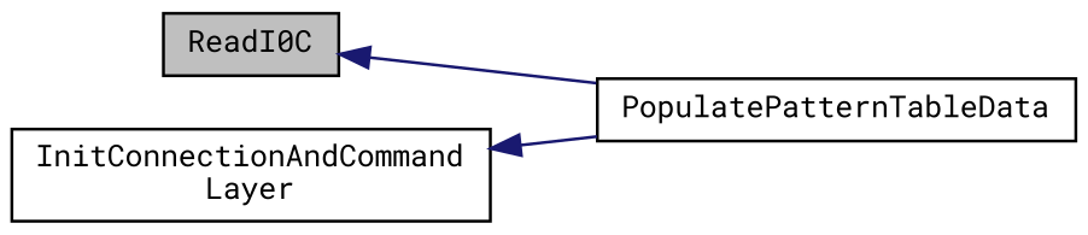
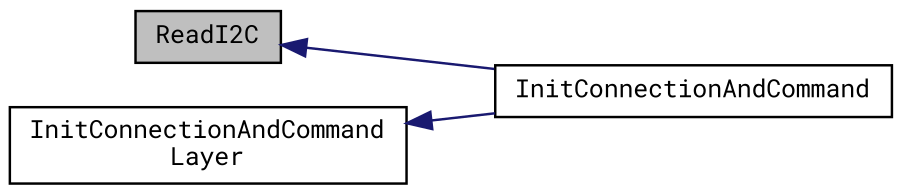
  digraph {
    fontname="Roboto Mono"
    rankdir=LR
    node [color=black fillcolor=white fontname="Roboto Mono" fontsize=10 shape=record style=filled]
    edge [color=midnightblue dir=back fontname="Roboto Mono" fontsize=10 labelfontname=Helvetica labelfontsize=10 style=solid]
-   n1 [fillcolor=grey75 fontcolor=black height=0.2 label=ReadI0C width=0.4]
-   n2 [height=0.2 label=PopulatePatternTableData width=0.4]
+   n1 [fillcolor=grey75 fontcolor=black height=0.2 label=ReadI2C width=0.4]
+   n2 [height=0.2 label=InitConnectionAndCommand width=0.4]
    n3 [height=0.2 label="InitConnectionAndCommand\lLayer" width=0.4]
    n1 -> n2
    n3 -> n2
  }
